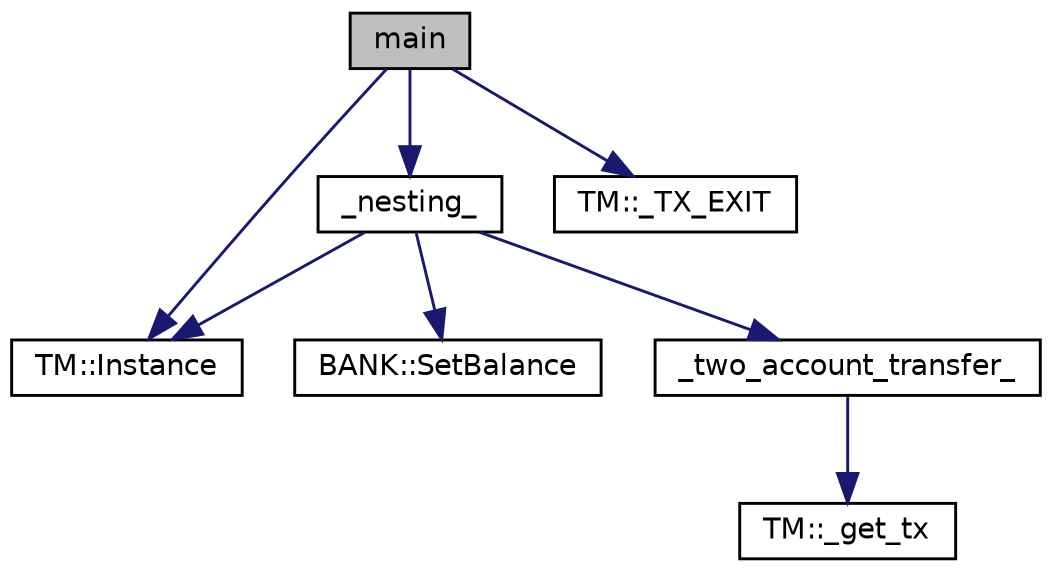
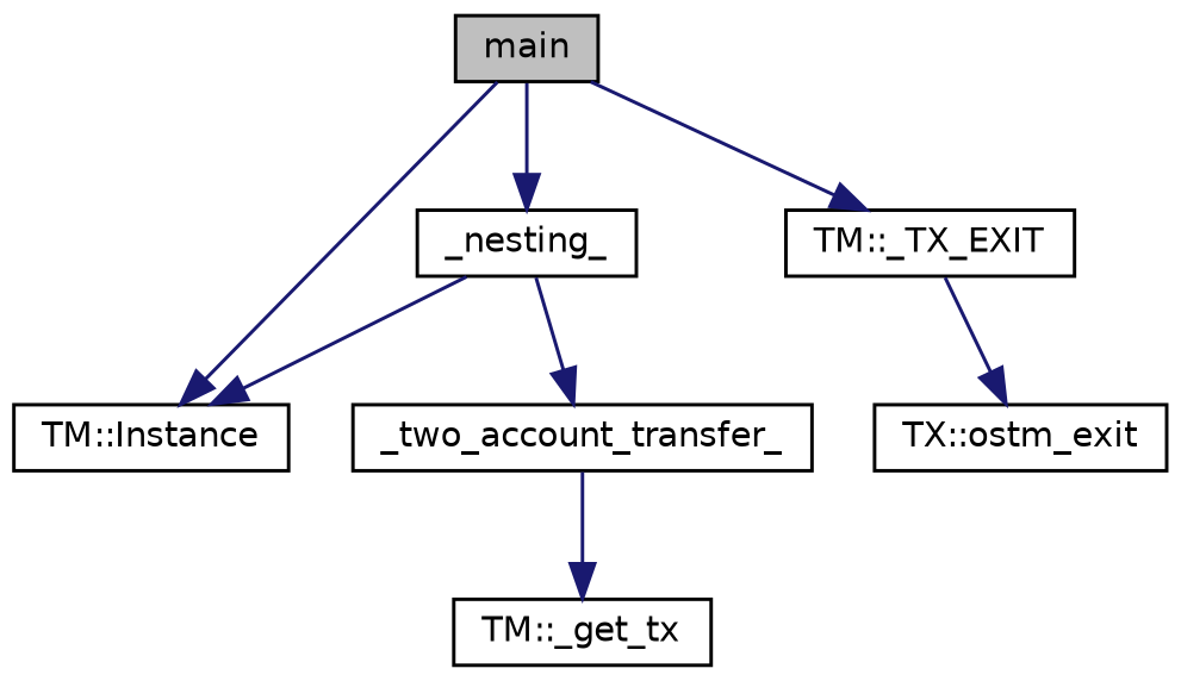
  digraph {
    rankdir=TB
    node [color=black fillcolor=white fontname=Helvetica fontsize=10 shape=record style=filled]
    edge [color=midnightblue fontname=Helvetica fontsize=10 labelfontname=Helvetica labelfontsize=10 style=solid]
    n1 [fillcolor=grey75 fontcolor=black height=0.2 label=main width=0.4]
    n2 [height=0.2 label="TM::Instance" width=0.4]
    n3 [height=0.2 label=_nesting_ width=0.4]
    n4 [height=0.2 label="TM::_TX_EXIT" width=0.4]
-   n5 [height=0.2 label="BANK::SetBalance" width=0.4]
    n6 [height=0.2 label=_two_account_transfer_ width=0.4]
    n7 [height=0.2 label="TM::_get_tx" width=0.4]
+   n8 [height=0.2 label="TX::ostm_exit" width=0.4]
    n1 -> n2
    n1 -> n3
    n1 -> n4
    n3 -> n2
-   n3 -> n5
    n3 -> n6
+   n4 -> n8
    n6 -> n7
  }
